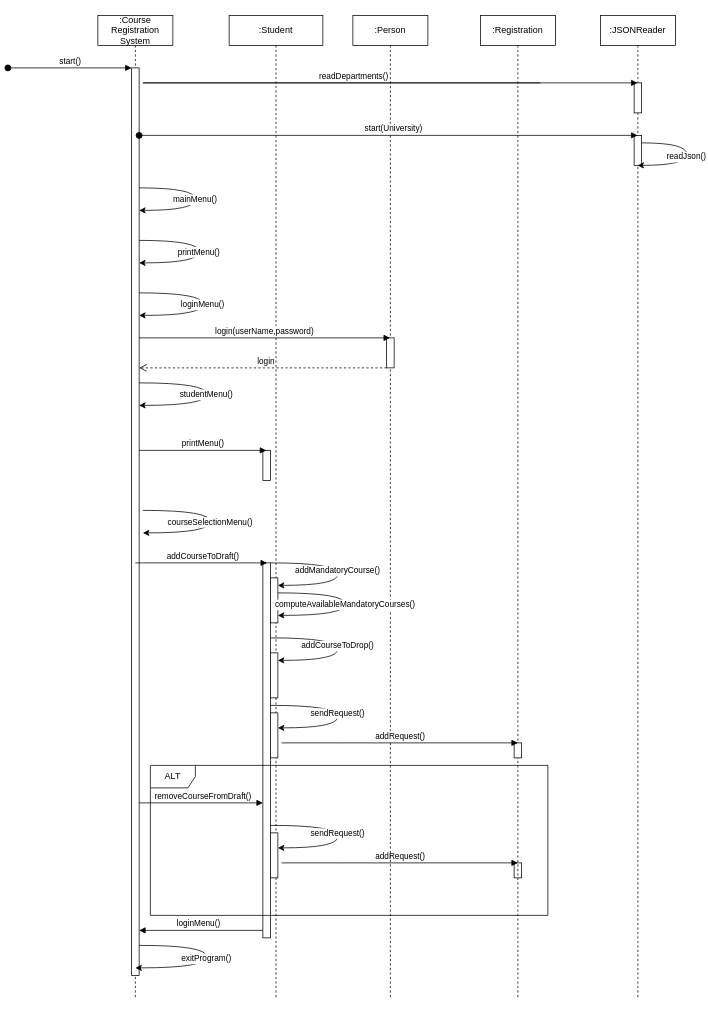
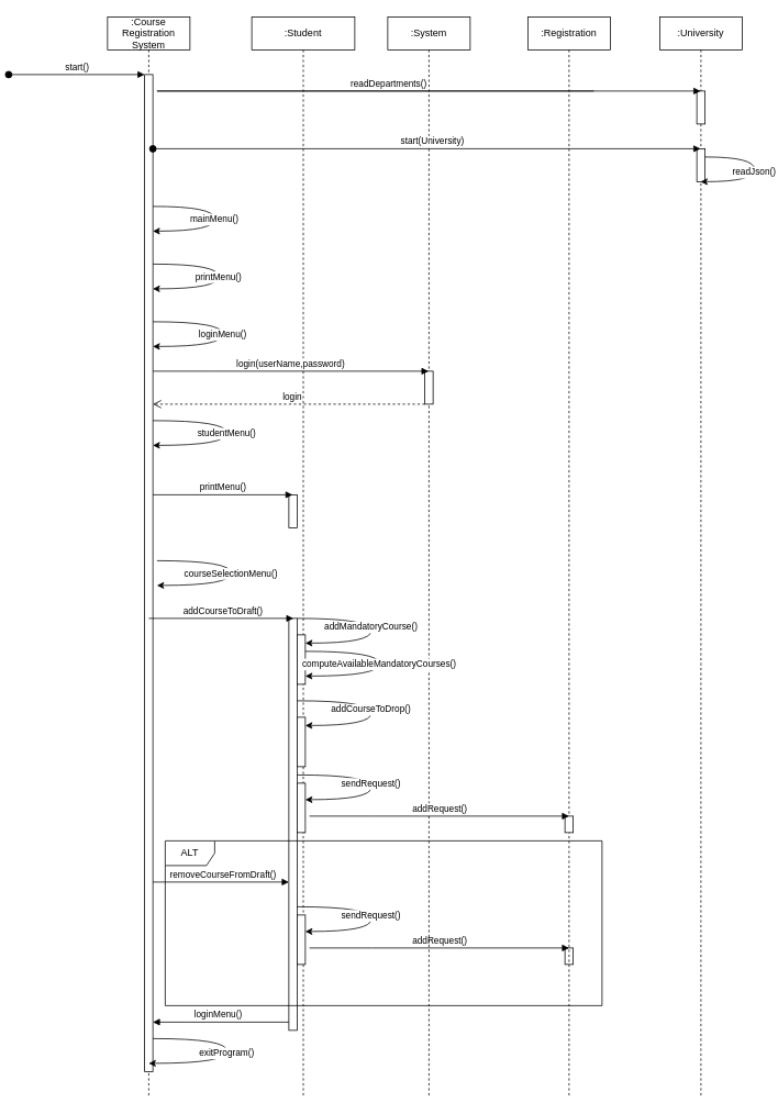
  <mxCell id="0" />
  <mxCell id="1" parent="0" />
  <mxCell id="2" value=":Student" style="shape=umlLifeline;perimeter=lifelinePerimeter;whiteSpace=wrap;html=1;container=0;dropTarget=0;collapsible=0;recursiveResize=0;outlineConnect=0;portConstraint=eastwest;newEdgeStyle={&quot;edgeStyle&quot;:&quot;elbowEdgeStyle&quot;,&quot;elbow&quot;:&quot;vertical&quot;,&quot;curved&quot;:0,&quot;rounded&quot;:0};" parent="1" vertex="1"><mxGeometry x="195" y="20" width="125" height="1310" as="geometry" /></mxCell>
  <mxCell id="3" value="" style="html=1;points=[];perimeter=orthogonalPerimeter;outlineConnect=0;targetShapes=umlLifeline;portConstraint=eastwest;newEdgeStyle={&quot;edgeStyle&quot;:&quot;elbowEdgeStyle&quot;,&quot;elbow&quot;:&quot;vertical&quot;,&quot;curved&quot;:0,&quot;rounded&quot;:0};" parent="2" vertex="1"><mxGeometry x="45" y="580" width="10" height="40" as="geometry" /></mxCell>
  <mxCell id="4" value="printMenu()" style="html=1;verticalAlign=bottom;endArrow=block;edgeStyle=elbowEdgeStyle;elbow=vertical;curved=0;rounded=0;" parent="2" source="15" edge="1"><mxGeometry x="0.036" relative="1" as="geometry"><mxPoint x="-85" y="580" as="sourcePoint" /><Array as="points"><mxPoint x="-115" y="580" /></Array><mxPoint x="49.5" y="580.0" as="targetPoint" /><mxPoint x="-1" as="offset" /></mxGeometry></mxCell>
  <mxCell id="5" value="" style="html=1;points=[];perimeter=orthogonalPerimeter;outlineConnect=0;targetShapes=umlLifeline;portConstraint=eastwest;newEdgeStyle={&quot;edgeStyle&quot;:&quot;elbowEdgeStyle&quot;,&quot;elbow&quot;:&quot;vertical&quot;,&quot;curved&quot;:0,&quot;rounded&quot;:0};" parent="2" vertex="1"><mxGeometry x="45" y="730" width="10" height="500" as="geometry" /></mxCell>
  <mxCell id="6" value="" style="html=1;points=[];perimeter=orthogonalPerimeter;outlineConnect=0;targetShapes=umlLifeline;portConstraint=eastwest;newEdgeStyle={&quot;edgeStyle&quot;:&quot;elbowEdgeStyle&quot;,&quot;elbow&quot;:&quot;vertical&quot;,&quot;curved&quot;:0,&quot;rounded&quot;:0};" parent="2" vertex="1"><mxGeometry x="55" y="750" width="10" height="60" as="geometry" /></mxCell>
  <mxCell id="7" value="" style="html=1;points=[];perimeter=orthogonalPerimeter;outlineConnect=0;targetShapes=umlLifeline;portConstraint=eastwest;newEdgeStyle={&quot;edgeStyle&quot;:&quot;elbowEdgeStyle&quot;,&quot;elbow&quot;:&quot;vertical&quot;,&quot;curved&quot;:0,&quot;rounded&quot;:0};" vertex="1" parent="2"><mxGeometry x="55" y="850" width="10" height="60" as="geometry" /></mxCell>
  <mxCell id="8" value="" style="html=1;points=[];perimeter=orthogonalPerimeter;outlineConnect=0;targetShapes=umlLifeline;portConstraint=eastwest;newEdgeStyle={&quot;edgeStyle&quot;:&quot;elbowEdgeStyle&quot;,&quot;elbow&quot;:&quot;vertical&quot;,&quot;curved&quot;:0,&quot;rounded&quot;:0};" vertex="1" parent="2"><mxGeometry x="55" y="930" width="10" height="60" as="geometry" /></mxCell>
  <mxCell id="9" value="" style="html=1;points=[];perimeter=orthogonalPerimeter;outlineConnect=0;targetShapes=umlLifeline;portConstraint=eastwest;newEdgeStyle={&quot;edgeStyle&quot;:&quot;elbowEdgeStyle&quot;,&quot;elbow&quot;:&quot;vertical&quot;,&quot;curved&quot;:0,&quot;rounded&quot;:0};" vertex="1" parent="2"><mxGeometry x="55" y="1090" width="10" height="60" as="geometry" /></mxCell>
  <mxCell id="10" value="" style="html=1;points=[];perimeter=orthogonalPerimeter;outlineConnect=0;targetShapes=umlLifeline;portConstraint=eastwest;newEdgeStyle={&quot;edgeStyle&quot;:&quot;elbowEdgeStyle&quot;,&quot;elbow&quot;:&quot;vertical&quot;,&quot;curved&quot;:0,&quot;rounded&quot;:0};" vertex="1" parent="2"><mxGeometry x="380" y="1130" width="10" height="20" as="geometry" /></mxCell>
  <mxCell id="11" value="sendRequest()" style="curved=1;rounded=0;" edge="1" parent="2"><mxGeometry relative="1" as="geometry"><Array as="points"><mxPoint x="145" y="1080" /><mxPoint x="145" y="1110" /></Array><mxPoint x="55" y="1080" as="sourcePoint" /><mxPoint x="65" y="1110" as="targetPoint" /></mxGeometry></mxCell>
  <mxCell id="12" value="addRequest()" style="html=1;verticalAlign=bottom;endArrow=block;edgeStyle=elbowEdgeStyle;elbow=vertical;curved=0;rounded=0;" edge="1" parent="2"><mxGeometry x="0.001" relative="1" as="geometry"><mxPoint x="70" y="1130" as="sourcePoint" /><Array as="points"><mxPoint x="145.75" y="1130" /></Array><mxPoint x="385" y="1130" as="targetPoint" /><mxPoint as="offset" /></mxGeometry></mxCell>
- <mxCell id="13" value=":Person" style="shape=umlLifeline;perimeter=lifelinePerimeter;whiteSpace=wrap;html=1;container=0;dropTarget=0;collapsible=0;recursiveResize=0;outlineConnect=0;portConstraint=eastwest;newEdgeStyle={&quot;edgeStyle&quot;:&quot;elbowEdgeStyle&quot;,&quot;elbow&quot;:&quot;vertical&quot;,&quot;curved&quot;:0,&quot;rounded&quot;:0};" parent="1" vertex="1"><mxGeometry x="360" y="20" width="100" height="1310" as="geometry" /></mxCell>
+ <mxCell id="13" value=":System" style="shape=umlLifeline;perimeter=lifelinePerimeter;whiteSpace=wrap;html=1;container=0;dropTarget=0;collapsible=0;recursiveResize=0;outlineConnect=0;portConstraint=eastwest;newEdgeStyle={&quot;edgeStyle&quot;:&quot;elbowEdgeStyle&quot;,&quot;elbow&quot;:&quot;vertical&quot;,&quot;curved&quot;:0,&quot;rounded&quot;:0};" parent="1" vertex="1"><mxGeometry x="360" y="20" width="100" height="1310" as="geometry" /></mxCell>
  <mxCell id="14" value="" style="html=1;points=[];perimeter=orthogonalPerimeter;outlineConnect=0;targetShapes=umlLifeline;portConstraint=eastwest;newEdgeStyle={&quot;edgeStyle&quot;:&quot;elbowEdgeStyle&quot;,&quot;elbow&quot;:&quot;vertical&quot;,&quot;curved&quot;:0,&quot;rounded&quot;:0};" parent="13" vertex="1"><mxGeometry x="45" y="430" width="10" height="40" as="geometry" /></mxCell>
  <mxCell id="15" value=":Course Registration System" style="shape=umlLifeline;perimeter=lifelinePerimeter;whiteSpace=wrap;html=1;container=0;dropTarget=0;collapsible=0;recursiveResize=0;outlineConnect=0;portConstraint=eastwest;newEdgeStyle={&quot;edgeStyle&quot;:&quot;elbowEdgeStyle&quot;,&quot;elbow&quot;:&quot;vertical&quot;,&quot;curved&quot;:0,&quot;rounded&quot;:0};" parent="1" vertex="1"><mxGeometry x="20" y="20" width="100" height="1310" as="geometry" /></mxCell>
  <mxCell id="16" value="" style="html=1;points=[];perimeter=orthogonalPerimeter;outlineConnect=0;targetShapes=umlLifeline;portConstraint=eastwest;newEdgeStyle={&quot;edgeStyle&quot;:&quot;elbowEdgeStyle&quot;,&quot;elbow&quot;:&quot;vertical&quot;,&quot;curved&quot;:0,&quot;rounded&quot;:0};" parent="15" vertex="1"><mxGeometry x="45" y="70" width="10" height="1210" as="geometry" /></mxCell>
  <mxCell id="17" value="start()" style="html=1;verticalAlign=bottom;startArrow=oval;endArrow=block;startSize=8;edgeStyle=elbowEdgeStyle;elbow=vertical;curved=0;rounded=0;" parent="15" target="16" edge="1"><mxGeometry relative="1" as="geometry"><mxPoint x="-120" y="70" as="sourcePoint" /></mxGeometry></mxCell>
  <mxCell id="18" value="mainMenu()" style="curved=1;rounded=0;" parent="15" source="16" target="16" edge="1"><mxGeometry relative="1" as="geometry"><Array as="points"><mxPoint x="130" y="230" /><mxPoint x="130" y="260" /></Array><mxPoint x="70" y="230" as="sourcePoint" /><mxPoint x="70" y="260" as="targetPoint" /></mxGeometry></mxCell>
  <mxCell id="19" value="printMenu()" style="curved=1;rounded=0;" parent="15" source="16" target="16" edge="1"><mxGeometry relative="1" as="geometry"><Array as="points"><mxPoint x="135" y="300" /><mxPoint x="135" y="330" /></Array><mxPoint x="70" y="300" as="sourcePoint" /><mxPoint x="60" y="330" as="targetPoint" /></mxGeometry></mxCell>
  <mxCell id="20" value="loginMenu()" style="curved=1;rounded=0;" parent="15" source="16" target="16" edge="1"><mxGeometry relative="1" as="geometry"><Array as="points"><mxPoint x="140" y="370" /><mxPoint x="140" y="400" /></Array><mxPoint x="70" y="370" as="sourcePoint" /><mxPoint x="70" y="400" as="targetPoint" /></mxGeometry></mxCell>
  <mxCell id="21" value="studentMenu()" style="curved=1;rounded=0;" parent="15" source="16" target="16" edge="1"><mxGeometry relative="1" as="geometry"><Array as="points"><mxPoint x="145" y="490" /><mxPoint x="145" y="520" /></Array><mxPoint x="65" y="490" as="sourcePoint" /><mxPoint x="70" y="520" as="targetPoint" /></mxGeometry></mxCell>
- <mxCell id="22" value=":JSONReader" style="shape=umlLifeline;perimeter=lifelinePerimeter;whiteSpace=wrap;html=1;container=0;dropTarget=0;collapsible=0;recursiveResize=0;outlineConnect=0;portConstraint=eastwest;newEdgeStyle={&quot;edgeStyle&quot;:&quot;elbowEdgeStyle&quot;,&quot;elbow&quot;:&quot;vertical&quot;,&quot;curved&quot;:0,&quot;rounded&quot;:0};" parent="1" vertex="1"><mxGeometry x="690" y="20" width="100" height="1310" as="geometry" /></mxCell>
+ <mxCell id="22" value=":University" style="shape=umlLifeline;perimeter=lifelinePerimeter;whiteSpace=wrap;html=1;container=0;dropTarget=0;collapsible=0;recursiveResize=0;outlineConnect=0;portConstraint=eastwest;newEdgeStyle={&quot;edgeStyle&quot;:&quot;elbowEdgeStyle&quot;,&quot;elbow&quot;:&quot;vertical&quot;,&quot;curved&quot;:0,&quot;rounded&quot;:0};" parent="1" vertex="1"><mxGeometry x="690" y="20" width="100" height="1310" as="geometry" /></mxCell>
  <mxCell id="23" value="" style="html=1;points=[];perimeter=orthogonalPerimeter;outlineConnect=0;targetShapes=umlLifeline;portConstraint=eastwest;newEdgeStyle={&quot;edgeStyle&quot;:&quot;elbowEdgeStyle&quot;,&quot;elbow&quot;:&quot;vertical&quot;,&quot;curved&quot;:0,&quot;rounded&quot;:0};" parent="22" vertex="1"><mxGeometry x="45" y="90" width="10" height="40" as="geometry" /></mxCell>
  <mxCell id="24" value="" style="html=1;points=[];perimeter=orthogonalPerimeter;outlineConnect=0;targetShapes=umlLifeline;portConstraint=eastwest;newEdgeStyle={&quot;edgeStyle&quot;:&quot;elbowEdgeStyle&quot;,&quot;elbow&quot;:&quot;vertical&quot;,&quot;curved&quot;:0,&quot;rounded&quot;:0};" parent="22" vertex="1"><mxGeometry x="45" y="160" width="10" height="40" as="geometry" /></mxCell>
  <mxCell id="25" value="readJson()" style="curved=1;rounded=0;" parent="22" source="24" target="22" edge="1"><mxGeometry relative="1" as="geometry"><Array as="points"><mxPoint x="115" y="170" /><mxPoint x="115" y="200" /></Array><mxPoint x="65" y="170" as="sourcePoint" /><mxPoint x="55" y="200" as="targetPoint" /></mxGeometry></mxCell>
  <mxCell id="26" value="readDepartments()" style="html=1;verticalAlign=bottom;endArrow=block;edgeStyle=elbowEdgeStyle;elbow=vertical;curved=0;rounded=0;" parent="1" target="22" edge="1"><mxGeometry x="0.363" relative="1" as="geometry"><mxPoint x="610" y="110" as="sourcePoint" /><Array as="points"><mxPoint x="80" y="110" /></Array><mxPoint x="1105" y="110" as="targetPoint" /><mxPoint as="offset" /></mxGeometry></mxCell>
  <mxCell id="27" value=":Registration" style="shape=umlLifeline;perimeter=lifelinePerimeter;whiteSpace=wrap;html=1;container=0;dropTarget=0;collapsible=0;recursiveResize=0;outlineConnect=0;portConstraint=eastwest;newEdgeStyle={&quot;edgeStyle&quot;:&quot;elbowEdgeStyle&quot;,&quot;elbow&quot;:&quot;vertical&quot;,&quot;curved&quot;:0,&quot;rounded&quot;:0};" parent="1" vertex="1"><mxGeometry x="530" y="20" width="100" height="1310" as="geometry" /></mxCell>
  <mxCell id="28" value="" style="html=1;points=[];perimeter=orthogonalPerimeter;outlineConnect=0;targetShapes=umlLifeline;portConstraint=eastwest;newEdgeStyle={&quot;edgeStyle&quot;:&quot;elbowEdgeStyle&quot;,&quot;elbow&quot;:&quot;vertical&quot;,&quot;curved&quot;:0,&quot;rounded&quot;:0};" vertex="1" parent="27"><mxGeometry x="45" y="970" width="10" height="20" as="geometry" /></mxCell>
  <mxCell id="29" value="start(University)" style="html=1;verticalAlign=bottom;startArrow=oval;endArrow=block;startSize=8;edgeStyle=elbowEdgeStyle;elbow=vertical;curved=0;rounded=0;" parent="1" target="22" edge="1"><mxGeometry x="0.019" relative="1" as="geometry"><mxPoint x="75" y="180.001" as="sourcePoint" /><mxPoint x="1100" y="180.001" as="targetPoint" /><mxPoint as="offset" /></mxGeometry></mxCell>
  <mxCell id="30" value="login(userName,password)" style="html=1;verticalAlign=bottom;endArrow=block;edgeStyle=elbowEdgeStyle;elbow=vertical;curved=0;rounded=0;" parent="1" source="16" target="13" edge="1"><mxGeometry x="0.001" relative="1" as="geometry"><mxPoint x="90" y="450" as="sourcePoint" /><Array as="points"><mxPoint x="150.75" y="450" /></Array><mxPoint x="520.75" y="450" as="targetPoint" /><mxPoint as="offset" /></mxGeometry></mxCell>
  <mxCell id="31" value="login" style="html=1;verticalAlign=bottom;endArrow=open;dashed=1;endSize=8;edgeStyle=elbowEdgeStyle;elbow=vertical;curved=0;rounded=0;" parent="1" source="14" target="16" edge="1"><mxGeometry x="-0.024" relative="1" as="geometry"><mxPoint x="90" y="490" as="targetPoint" /><Array as="points"><mxPoint x="275" y="490" /><mxPoint x="205" y="590" /></Array><mxPoint x="400" y="490" as="sourcePoint" /><mxPoint as="offset" /></mxGeometry></mxCell>
  <mxCell id="32" value="courseSelectionMenu()" style="curved=1;rounded=0;" parent="1" edge="1"><mxGeometry x="-0.002" relative="1" as="geometry"><Array as="points"><mxPoint x="170" y="680" /><mxPoint x="170" y="710" /></Array><mxPoint x="80" y="680" as="sourcePoint" /><mxPoint x="80" y="710" as="targetPoint" /><mxPoint as="offset" /></mxGeometry></mxCell>
  <mxCell id="33" value="addCourseToDraft()" style="html=1;verticalAlign=bottom;endArrow=block;edgeStyle=elbowEdgeStyle;elbow=vertical;curved=0;rounded=0;" parent="1" edge="1"><mxGeometry x="0.026" relative="1" as="geometry"><mxPoint x="70" y="750" as="sourcePoint" /><Array as="points"><mxPoint x="81" y="750" /></Array><mxPoint x="245.5" y="750" as="targetPoint" /><mxPoint as="offset" /></mxGeometry></mxCell>
  <mxCell id="34" value="addMandatoryCourse()" style="curved=1;rounded=0;" parent="1" target="6" edge="1"><mxGeometry relative="1" as="geometry"><Array as="points"><mxPoint x="340" y="750" /><mxPoint x="340" y="780" /></Array><mxPoint x="250" y="750" as="sourcePoint" /><mxPoint x="270" y="780" as="targetPoint" /></mxGeometry></mxCell>
  <mxCell id="35" value="computeAvailableMandatoryCourses()" style="curved=1;rounded=0;" parent="1" target="6" edge="1"><mxGeometry relative="1" as="geometry"><Array as="points"><mxPoint x="350" y="790" /><mxPoint x="350" y="820" /></Array><mxPoint x="260" y="790" as="sourcePoint" /><mxPoint x="270" y="820" as="targetPoint" /></mxGeometry></mxCell>
  <mxCell id="36" value="loginMenu()" style="html=1;verticalAlign=bottom;endArrow=block;edgeStyle=elbowEdgeStyle;elbow=vertical;curved=0;rounded=0;" parent="1" edge="1"><mxGeometry x="0.036" relative="1" as="geometry"><mxPoint x="240" y="1240" as="sourcePoint" /><Array as="points"><mxPoint x="120" y="1240" /></Array><mxPoint x="75" y="1240" as="targetPoint" /><mxPoint x="-1" as="offset" /></mxGeometry></mxCell>
  <mxCell id="37" value="exitProgram()" style="curved=1;rounded=0;" parent="1" edge="1"><mxGeometry x="-0.002" relative="1" as="geometry"><Array as="points"><mxPoint x="165" y="1260" /><mxPoint x="165" y="1290" /></Array><mxPoint x="75" y="1260" as="sourcePoint" /><mxPoint x="70" y="1290" as="targetPoint" /><mxPoint as="offset" /></mxGeometry></mxCell>
  <mxCell id="38" value="sendRequest()" style="curved=1;rounded=0;" edge="1" parent="1"><mxGeometry relative="1" as="geometry"><Array as="points"><mxPoint x="340" y="940" /><mxPoint x="340" y="970" /></Array><mxPoint x="250" y="940" as="sourcePoint" /><mxPoint x="260" y="970" as="targetPoint" /></mxGeometry></mxCell>
  <mxCell id="39" value="removeCourseFromDraft()" style="html=1;verticalAlign=bottom;endArrow=block;edgeStyle=elbowEdgeStyle;elbow=vertical;curved=0;rounded=0;" edge="1" parent="1"><mxGeometry x="0.026" relative="1" as="geometry"><mxPoint x="75" y="1070" as="sourcePoint" /><Array as="points" /><mxPoint x="240" y="1070" as="targetPoint" /><mxPoint as="offset" /></mxGeometry></mxCell>
  <mxCell id="40" value="addCourseToDrop()" style="curved=1;rounded=0;" edge="1" parent="1"><mxGeometry relative="1" as="geometry"><Array as="points"><mxPoint x="340" y="850" /><mxPoint x="340" y="880" /></Array><mxPoint x="250" y="850" as="sourcePoint" /><mxPoint x="260" y="880" as="targetPoint" /><mxPoint as="offset" /></mxGeometry></mxCell>
  <mxCell id="41" value="ALT" style="shape=umlFrame;whiteSpace=wrap;html=1;pointerEvents=0;" vertex="1" parent="1"><mxGeometry x="90" y="1020" width="530" height="200" as="geometry" /></mxCell>
  <mxCell id="42" value="addRequest()" style="html=1;verticalAlign=bottom;endArrow=block;edgeStyle=elbowEdgeStyle;elbow=vertical;curved=0;rounded=0;" edge="1" parent="1"><mxGeometry x="0.001" relative="1" as="geometry"><mxPoint x="265" y="990" as="sourcePoint" /><Array as="points"><mxPoint x="340.75" y="990" /></Array><mxPoint x="580" y="990" as="targetPoint" /><mxPoint as="offset" /></mxGeometry></mxCell>
